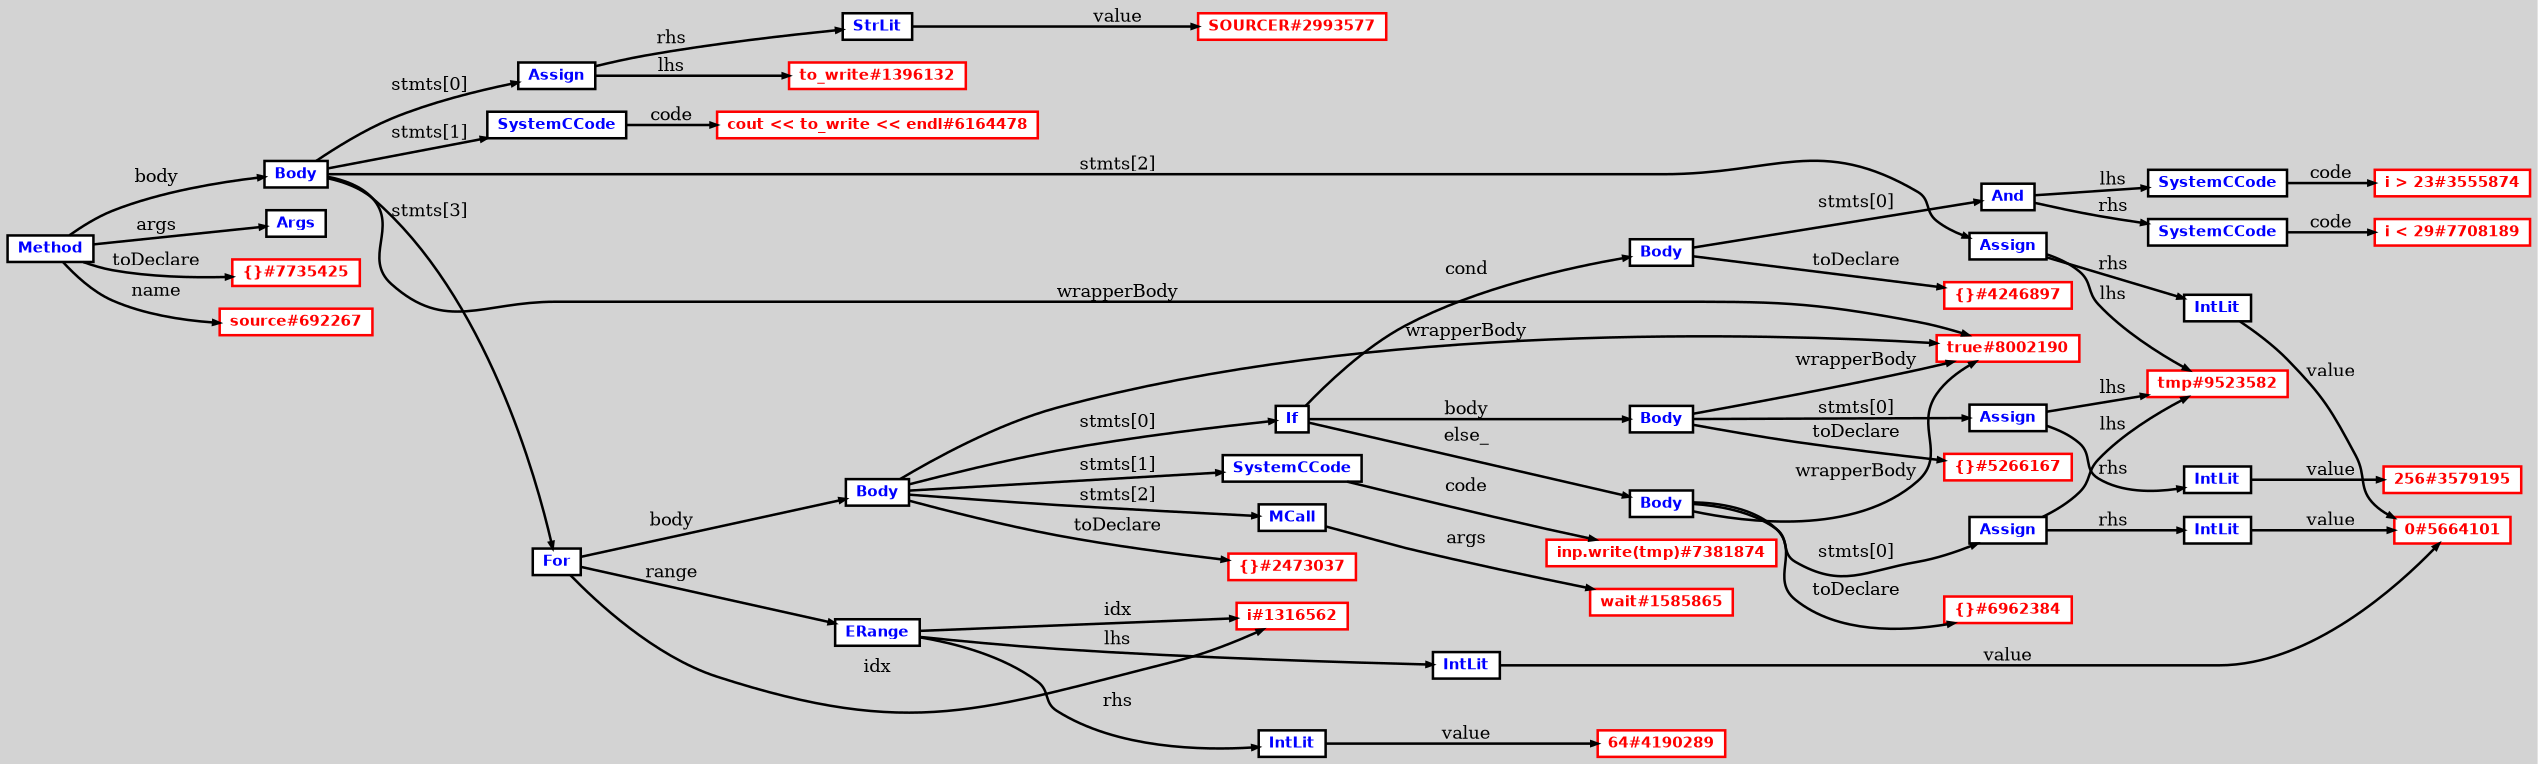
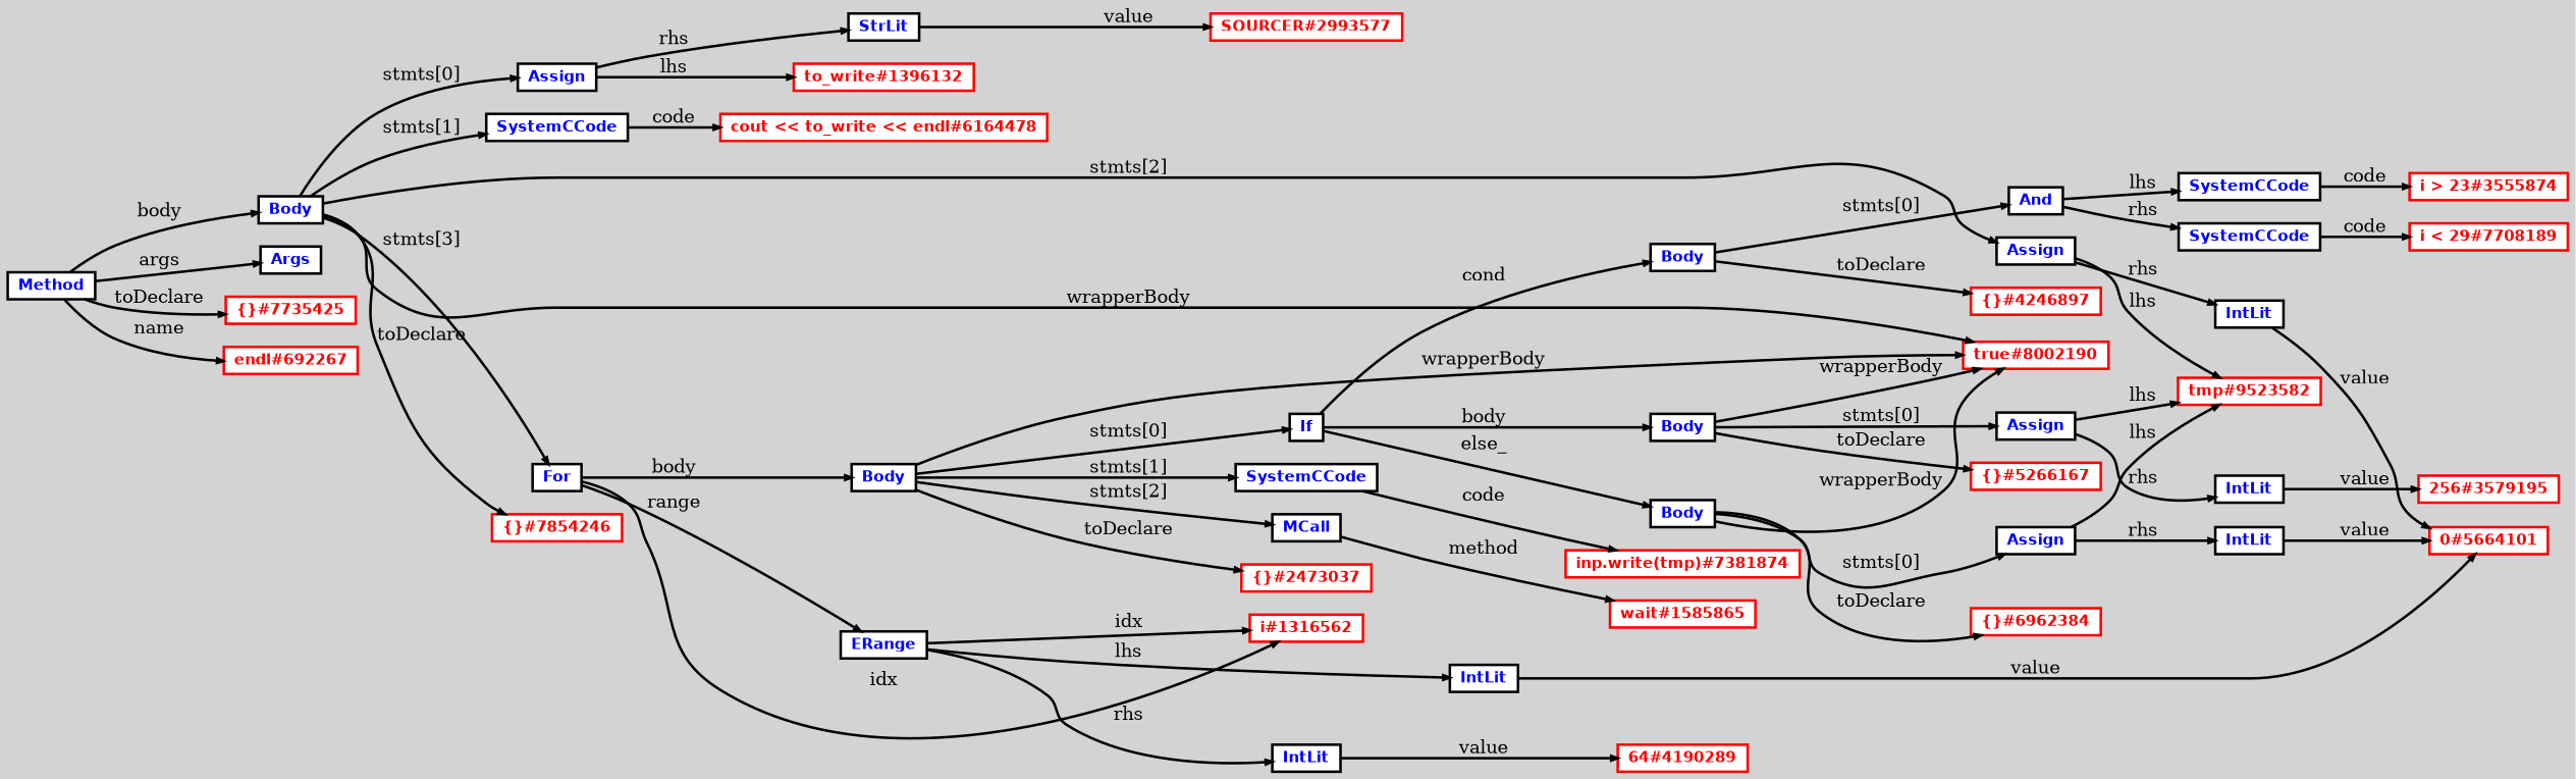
  digraph {
    bgcolor=lightgrey
    ordering=out
    rankdir=LR
    ranksep=.4
    node [color=black fillcolor=white fixedsize=false fontcolor=blue fontname="Helvetica-bold" fontsize=12 shape=box style="filled, solid, bold"]
    edge [arrowsize=.5 color=black style=bold]
    n1 [height=.25 label=Method width=.25]
    n2 [height=.25 label=Body width=.25]
    n3 [height=.25 label=Args width=.25]
    n4 [color=red fontcolor=red height=.25 label="{}#7735425" width=.25]
-   n5 [color=red fontcolor=red height=.25 label="source#692267" width=.25]
+   n5 [color=red fontcolor=red height=.25 label="endl#692267" width=.25]
    n6 [height=.25 label=Assign width=.25]
    n7 [height=.25 label=SystemCCode width=.25]
    n8 [height=.25 label=Assign width=.25]
    n9 [height=.25 label=For width=.25]
    n10 [color=red fontcolor=red height=.25 label="true#8002190" width=.25]
+   n11 [color=red fontcolor=red height=.25 label="{}#7854246" width=.25]
    n12 [height=.25 label=StrLit width=.25]
    n13 [color=red fontcolor=red height=.25 label="to_write#1396132" width=.25]
    n14 [color=red fontcolor=red height=.25 label="cout << to_write << endl#6164478" width=.25]
    n15 [height=.25 label=IntLit width=.25]
    n16 [color=red fontcolor=red height=.25 label="tmp#9523582" width=.25]
    n17 [height=.25 label=Body width=.25]
    n18 [height=.25 label=ERange width=.25]
    n19 [color=red fontcolor=red height=.25 label="i#1316562" width=.25]
    n20 [color=red fontcolor=red height=.25 label="SOURCER#2993577" width=.25]
    n21 [color=red fontcolor=red height=.25 label="0#5664101" width=.25]
    n22 [height=.25 label=If width=.25]
    n23 [height=.25 label=SystemCCode width=.25]
    n24 [height=.25 label=MCall width=.25]
    n25 [color=red fontcolor=red height=.25 label="{}#2473037" width=.25]
    n26 [height=.25 label=IntLit width=.25]
    n27 [height=.25 label=IntLit width=.25]
    n28 [height=.25 label=Body width=.25]
    n29 [height=.25 label=Body width=.25]
    n30 [height=.25 label=Body width=.25]
    n31 [color=red fontcolor=red height=.25 label="inp.write(tmp)#7381874" width=.25]
    n32 [color=red fontcolor=red height=.25 label="wait#1585865" width=.25]
    n33 [height=.25 label=And width=.25]
    n34 [color=red fontcolor=red height=.25 label="{}#4246897" width=.25]
    n35 [height=.25 label=Assign width=.25]
    n36 [color=red fontcolor=red height=.25 label="{}#5266167" width=.25]
    n37 [height=.25 label=Assign width=.25]
    n38 [color=red fontcolor=red height=.25 label="{}#6962384" width=.25]
    n39 [height=.25 label=SystemCCode width=.25]
    n40 [height=.25 label=SystemCCode width=.25]
    n41 [color=red fontcolor=red height=.25 label="i > 23#3555874" width=.25]
    n42 [color=red fontcolor=red height=.25 label="i < 29#7708189" width=.25]
    n43 [height=.25 label=IntLit width=.25]
    n44 [color=red fontcolor=red height=.25 label="256#3579195" width=.25]
    n45 [height=.25 label=IntLit width=.25]
    n46 [color=red fontcolor=red height=.25 label="64#4190289" width=.25]
    n1 -> n2 [label=body]
    n1 -> n3 [label=args]
    n1 -> n4 [label=toDeclare]
    n1 -> n5 [label=name]
    n2 -> n6 [label="stmts[0]"]
    n2 -> n7 [label="stmts[1]"]
    n2 -> n8 [label="stmts[2]"]
    n2 -> n9 [label="stmts[3]"]
    n2 -> n10 [label=wrapperBody]
+   n2 -> n11 [label=toDeclare]
    n6 -> n12 [label=rhs]
    n6 -> n13 [label=lhs]
    n7 -> n14 [label=code]
    n8 -> n15 [label=rhs]
    n8 -> n16 [label=lhs]
    n9 -> n17 [label=body]
    n9 -> n18 [label=range]
    n9 -> n19 [label=idx]
    n12 -> n20 [label=value]
    n15 -> n21 [label=value]
    n17 -> n10 [label=wrapperBody]
    n17 -> n22 [label="stmts[0]"]
    n17 -> n23 [label="stmts[1]"]
    n17 -> n24 [label="stmts[2]"]
    n17 -> n25 [label=toDeclare]
    n18 -> n19 [label=idx]
    n18 -> n26 [label=lhs]
    n18 -> n27 [label=rhs]
    n22 -> n28 [label=cond]
    n22 -> n29 [label=body]
    n22 -> n30 [label=else_]
    n23 -> n31 [label=code]
-   n24 -> n32 [label=args]
+   n24 -> n32 [label=method]
    n26 -> n21 [label=value]
    n27 -> n46 [label=value]
    n28 -> n33 [label="stmts[0]"]
    n28 -> n34 [label=toDeclare]
    n29 -> n10 [label=wrapperBody]
    n29 -> n35 [label="stmts[0]"]
    n29 -> n36 [label=toDeclare]
    n30 -> n10 [label=wrapperBody]
    n30 -> n37 [label="stmts[0]"]
    n30 -> n38 [label=toDeclare]
    n33 -> n39 [label=lhs]
    n33 -> n40 [label=rhs]
    n35 -> n16 [label=lhs]
    n35 -> n43 [label=rhs]
    n37 -> n16 [label=lhs]
    n37 -> n45 [label=rhs]
    n39 -> n41 [label=code]
    n40 -> n42 [label=code]
    n43 -> n44 [label=value]
    n45 -> n21 [label=value]
  }
